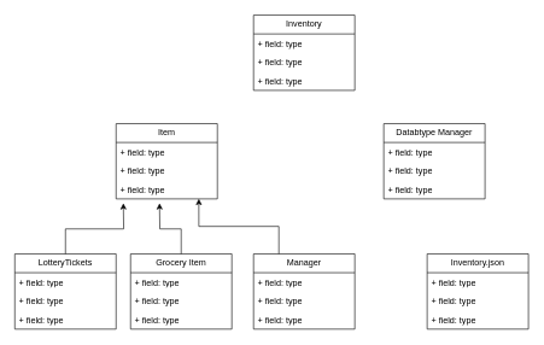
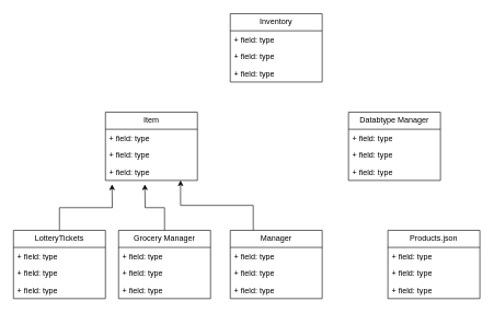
  <mxCell id="0" />
  <mxCell id="1" parent="0" />
  <mxCell id="2" value="Inventory" style="swimlane;fontStyle=0;childLayout=stackLayout;horizontal=1;startSize=26;fillColor=none;horizontalStack=0;resizeParent=1;resizeParentMax=0;resizeLast=0;collapsible=1;marginBottom=0;whiteSpace=wrap;html=1;" vertex="1" parent="1"><mxGeometry x="350" y="20" width="140" height="104" as="geometry" /></mxCell>
  <mxCell id="3" value="+ field: type" style="text;strokeColor=none;fillColor=none;align=left;verticalAlign=top;spacingLeft=4;spacingRight=4;overflow=hidden;rotatable=0;points=[[0,0.5],[1,0.5]];portConstraint=eastwest;whiteSpace=wrap;html=1;" vertex="1" parent="2"><mxGeometry y="26" width="140" height="26" as="geometry" /></mxCell>
  <mxCell id="4" value="+ field: type" style="text;strokeColor=none;fillColor=none;align=left;verticalAlign=top;spacingLeft=4;spacingRight=4;overflow=hidden;rotatable=0;points=[[0,0.5],[1,0.5]];portConstraint=eastwest;whiteSpace=wrap;html=1;" vertex="1" parent="2"><mxGeometry y="52" width="140" height="26" as="geometry" /></mxCell>
  <mxCell id="5" value="+ field: type" style="text;strokeColor=none;fillColor=none;align=left;verticalAlign=top;spacingLeft=4;spacingRight=4;overflow=hidden;rotatable=0;points=[[0,0.5],[1,0.5]];portConstraint=eastwest;whiteSpace=wrap;html=1;" vertex="1" parent="2"><mxGeometry y="78" width="140" height="26" as="geometry" /></mxCell>
  <mxCell id="6" value="Item" style="swimlane;fontStyle=0;childLayout=stackLayout;horizontal=1;startSize=26;fillColor=none;horizontalStack=0;resizeParent=1;resizeParentMax=0;resizeLast=0;collapsible=1;marginBottom=0;whiteSpace=wrap;html=1;" vertex="1" parent="1"><mxGeometry x="160" y="170" width="140" height="104" as="geometry" /></mxCell>
  <mxCell id="7" value="+ field: type" style="text;strokeColor=none;fillColor=none;align=left;verticalAlign=top;spacingLeft=4;spacingRight=4;overflow=hidden;rotatable=0;points=[[0,0.5],[1,0.5]];portConstraint=eastwest;whiteSpace=wrap;html=1;" vertex="1" parent="6"><mxGeometry y="26" width="140" height="26" as="geometry" /></mxCell>
  <mxCell id="8" value="+ field: type" style="text;strokeColor=none;fillColor=none;align=left;verticalAlign=top;spacingLeft=4;spacingRight=4;overflow=hidden;rotatable=0;points=[[0,0.5],[1,0.5]];portConstraint=eastwest;whiteSpace=wrap;html=1;" vertex="1" parent="6"><mxGeometry y="52" width="140" height="26" as="geometry" /></mxCell>
  <mxCell id="9" value="+ field: type" style="text;strokeColor=none;fillColor=none;align=left;verticalAlign=top;spacingLeft=4;spacingRight=4;overflow=hidden;rotatable=0;points=[[0,0.5],[1,0.5]];portConstraint=eastwest;whiteSpace=wrap;html=1;" vertex="1" parent="6"><mxGeometry y="78" width="140" height="26" as="geometry" /></mxCell>
  <mxCell id="10" style="edgeStyle=orthogonalEdgeStyle;rounded=0;orthogonalLoop=1;jettySize=auto;html=1;exitX=0.5;exitY=0;exitDx=0;exitDy=0;" edge="1" parent="1" source="11"><mxGeometry relative="1" as="geometry"><mxPoint x="170" y="280" as="targetPoint" /></mxGeometry></mxCell>
  <mxCell id="11" value="LotteryTickets" style="swimlane;fontStyle=0;childLayout=stackLayout;horizontal=1;startSize=26;fillColor=none;horizontalStack=0;resizeParent=1;resizeParentMax=0;resizeLast=0;collapsible=1;marginBottom=0;whiteSpace=wrap;html=1;" vertex="1" parent="1"><mxGeometry x="20" y="350" width="140" height="104" as="geometry" /></mxCell>
  <mxCell id="12" value="+ field: type" style="text;strokeColor=none;fillColor=none;align=left;verticalAlign=top;spacingLeft=4;spacingRight=4;overflow=hidden;rotatable=0;points=[[0,0.5],[1,0.5]];portConstraint=eastwest;whiteSpace=wrap;html=1;" vertex="1" parent="11"><mxGeometry y="26" width="140" height="26" as="geometry" /></mxCell>
  <mxCell id="13" value="+ field: type" style="text;strokeColor=none;fillColor=none;align=left;verticalAlign=top;spacingLeft=4;spacingRight=4;overflow=hidden;rotatable=0;points=[[0,0.5],[1,0.5]];portConstraint=eastwest;whiteSpace=wrap;html=1;" vertex="1" parent="11"><mxGeometry y="52" width="140" height="26" as="geometry" /></mxCell>
  <mxCell id="14" value="+ field: type" style="text;strokeColor=none;fillColor=none;align=left;verticalAlign=top;spacingLeft=4;spacingRight=4;overflow=hidden;rotatable=0;points=[[0,0.5],[1,0.5]];portConstraint=eastwest;whiteSpace=wrap;html=1;" vertex="1" parent="11"><mxGeometry y="78" width="140" height="26" as="geometry" /></mxCell>
  <mxCell id="15" value="Manager" style="swimlane;fontStyle=0;childLayout=stackLayout;horizontal=1;startSize=26;fillColor=none;horizontalStack=0;resizeParent=1;resizeParentMax=0;resizeLast=0;collapsible=1;marginBottom=0;whiteSpace=wrap;html=1;" vertex="1" parent="1"><mxGeometry x="350" y="350" width="140" height="104" as="geometry" /></mxCell>
  <mxCell id="16" value="+ field: type" style="text;strokeColor=none;fillColor=none;align=left;verticalAlign=top;spacingLeft=4;spacingRight=4;overflow=hidden;rotatable=0;points=[[0,0.5],[1,0.5]];portConstraint=eastwest;whiteSpace=wrap;html=1;" vertex="1" parent="15"><mxGeometry y="26" width="140" height="26" as="geometry" /></mxCell>
  <mxCell id="17" value="+ field: type" style="text;strokeColor=none;fillColor=none;align=left;verticalAlign=top;spacingLeft=4;spacingRight=4;overflow=hidden;rotatable=0;points=[[0,0.5],[1,0.5]];portConstraint=eastwest;whiteSpace=wrap;html=1;" vertex="1" parent="15"><mxGeometry y="52" width="140" height="26" as="geometry" /></mxCell>
  <mxCell id="18" value="+ field: type" style="text;strokeColor=none;fillColor=none;align=left;verticalAlign=top;spacingLeft=4;spacingRight=4;overflow=hidden;rotatable=0;points=[[0,0.5],[1,0.5]];portConstraint=eastwest;whiteSpace=wrap;html=1;" vertex="1" parent="15"><mxGeometry y="78" width="140" height="26" as="geometry" /></mxCell>
  <mxCell id="19" value="Datab&lt;span style=&quot;background-color: transparent; color: light-dark(rgb(0, 0, 0), rgb(255, 255, 255));&quot;&gt;type Manager&lt;/span&gt;" style="swimlane;fontStyle=0;childLayout=stackLayout;horizontal=1;startSize=26;fillColor=none;horizontalStack=0;resizeParent=1;resizeParentMax=0;resizeLast=0;collapsible=1;marginBottom=0;whiteSpace=wrap;html=1;" vertex="1" parent="1"><mxGeometry x="530" y="170" width="140" height="104" as="geometry" /></mxCell>
  <mxCell id="20" value="+ field: type" style="text;strokeColor=none;fillColor=none;align=left;verticalAlign=top;spacingLeft=4;spacingRight=4;overflow=hidden;rotatable=0;points=[[0,0.5],[1,0.5]];portConstraint=eastwest;whiteSpace=wrap;html=1;" vertex="1" parent="19"><mxGeometry y="26" width="140" height="26" as="geometry" /></mxCell>
  <mxCell id="21" value="+ field: type" style="text;strokeColor=none;fillColor=none;align=left;verticalAlign=top;spacingLeft=4;spacingRight=4;overflow=hidden;rotatable=0;points=[[0,0.5],[1,0.5]];portConstraint=eastwest;whiteSpace=wrap;html=1;" vertex="1" parent="19"><mxGeometry y="52" width="140" height="26" as="geometry" /></mxCell>
  <mxCell id="22" value="+ field: type" style="text;strokeColor=none;fillColor=none;align=left;verticalAlign=top;spacingLeft=4;spacingRight=4;overflow=hidden;rotatable=0;points=[[0,0.5],[1,0.5]];portConstraint=eastwest;whiteSpace=wrap;html=1;" vertex="1" parent="19"><mxGeometry y="78" width="140" height="26" as="geometry" /></mxCell>
  <mxCell id="23" style="edgeStyle=orthogonalEdgeStyle;rounded=0;orthogonalLoop=1;jettySize=auto;html=1;exitX=0.5;exitY=0;exitDx=0;exitDy=0;" edge="1" parent="1" source="24"><mxGeometry relative="1" as="geometry"><mxPoint x="220" y="280" as="targetPoint" /></mxGeometry></mxCell>
- <mxCell id="24" value="Grocery Item" style="swimlane;fontStyle=0;childLayout=stackLayout;horizontal=1;startSize=26;fillColor=none;horizontalStack=0;resizeParent=1;resizeParentMax=0;resizeLast=0;collapsible=1;marginBottom=0;whiteSpace=wrap;html=1;" vertex="1" parent="1"><mxGeometry x="180" y="350" width="140" height="104" as="geometry" /></mxCell>
+ <mxCell id="24" value="Grocery Manager" style="swimlane;fontStyle=0;childLayout=stackLayout;horizontal=1;startSize=26;fillColor=none;horizontalStack=0;resizeParent=1;resizeParentMax=0;resizeLast=0;collapsible=1;marginBottom=0;whiteSpace=wrap;html=1;" vertex="1" parent="1"><mxGeometry x="180" y="350" width="140" height="104" as="geometry" /></mxCell>
  <mxCell id="25" value="+ field: type" style="text;strokeColor=none;fillColor=none;align=left;verticalAlign=top;spacingLeft=4;spacingRight=4;overflow=hidden;rotatable=0;points=[[0,0.5],[1,0.5]];portConstraint=eastwest;whiteSpace=wrap;html=1;" vertex="1" parent="24"><mxGeometry y="26" width="140" height="26" as="geometry" /></mxCell>
  <mxCell id="26" value="+ field: type" style="text;strokeColor=none;fillColor=none;align=left;verticalAlign=top;spacingLeft=4;spacingRight=4;overflow=hidden;rotatable=0;points=[[0,0.5],[1,0.5]];portConstraint=eastwest;whiteSpace=wrap;html=1;" vertex="1" parent="24"><mxGeometry y="52" width="140" height="26" as="geometry" /></mxCell>
  <mxCell id="27" value="+ field: type" style="text;strokeColor=none;fillColor=none;align=left;verticalAlign=top;spacingLeft=4;spacingRight=4;overflow=hidden;rotatable=0;points=[[0,0.5],[1,0.5]];portConstraint=eastwest;whiteSpace=wrap;html=1;" vertex="1" parent="24"><mxGeometry y="78" width="140" height="26" as="geometry" /></mxCell>
- <mxCell id="28" value="Inventory.json" style="swimlane;fontStyle=0;childLayout=stackLayout;horizontal=1;startSize=26;fillColor=none;horizontalStack=0;resizeParent=1;resizeParentMax=0;resizeLast=0;collapsible=1;marginBottom=0;whiteSpace=wrap;html=1;" vertex="1" parent="1"><mxGeometry x="590" y="350" width="140" height="104" as="geometry" /></mxCell>
+ <mxCell id="28" value="Products.json" style="swimlane;fontStyle=0;childLayout=stackLayout;horizontal=1;startSize=26;fillColor=none;horizontalStack=0;resizeParent=1;resizeParentMax=0;resizeLast=0;collapsible=1;marginBottom=0;whiteSpace=wrap;html=1;" vertex="1" parent="1"><mxGeometry x="590" y="350" width="140" height="104" as="geometry" /></mxCell>
  <mxCell id="29" value="+ field: type" style="text;strokeColor=none;fillColor=none;align=left;verticalAlign=top;spacingLeft=4;spacingRight=4;overflow=hidden;rotatable=0;points=[[0,0.5],[1,0.5]];portConstraint=eastwest;whiteSpace=wrap;html=1;" vertex="1" parent="28"><mxGeometry y="26" width="140" height="26" as="geometry" /></mxCell>
  <mxCell id="30" value="+ field: type" style="text;strokeColor=none;fillColor=none;align=left;verticalAlign=top;spacingLeft=4;spacingRight=4;overflow=hidden;rotatable=0;points=[[0,0.5],[1,0.5]];portConstraint=eastwest;whiteSpace=wrap;html=1;" vertex="1" parent="28"><mxGeometry y="52" width="140" height="26" as="geometry" /></mxCell>
  <mxCell id="31" value="+ field: type" style="text;strokeColor=none;fillColor=none;align=left;verticalAlign=top;spacingLeft=4;spacingRight=4;overflow=hidden;rotatable=0;points=[[0,0.5],[1,0.5]];portConstraint=eastwest;whiteSpace=wrap;html=1;" vertex="1" parent="28"><mxGeometry y="78" width="140" height="26" as="geometry" /></mxCell>
  <mxCell id="32" style="edgeStyle=orthogonalEdgeStyle;rounded=0;orthogonalLoop=1;jettySize=auto;html=1;exitX=0.25;exitY=0;exitDx=0;exitDy=0;entryX=0.817;entryY=0.993;entryDx=0;entryDy=0;entryPerimeter=0;" edge="1" parent="1" source="15" target="9"><mxGeometry relative="1" as="geometry" /></mxCell>
